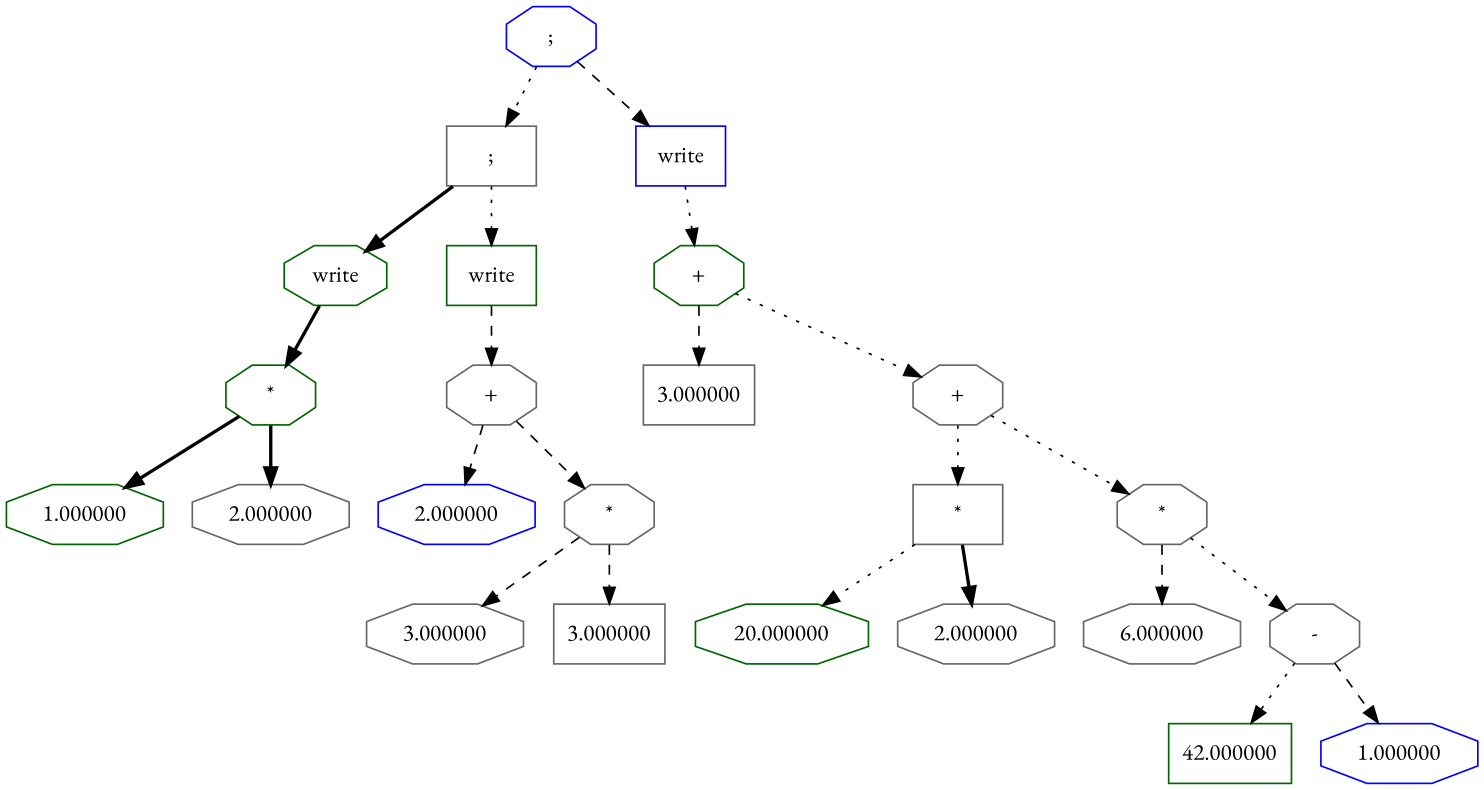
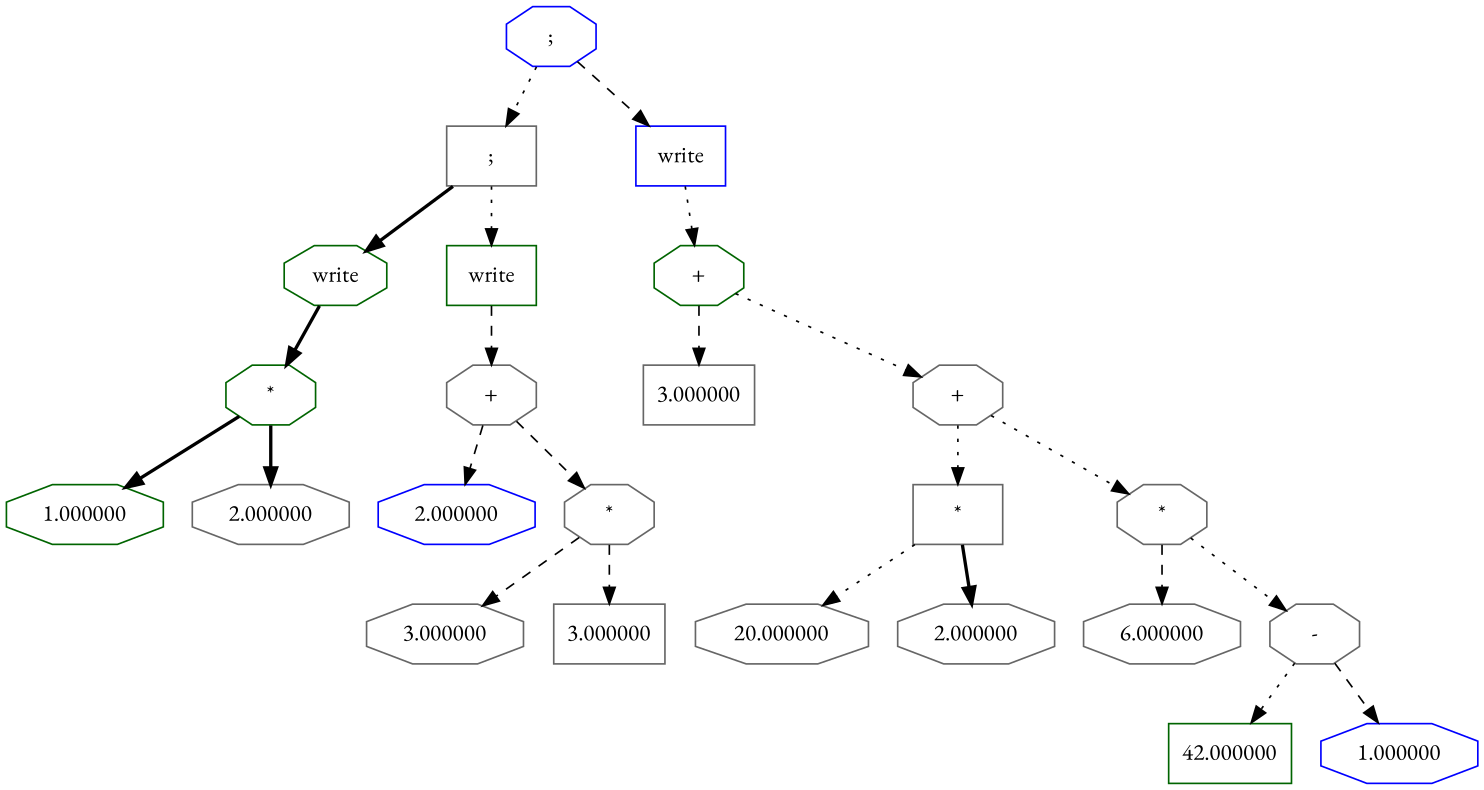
  digraph {
    fontname="EB Garamond"
    node [color=gray40 shape=octagon fontname="EB Garamond"]
    edge [style=dashed fontname="EB Garamond"]
    n1 [label=1.000000 color=darkgreen]
    n2 [label=2.000000]
    n3 [label="*" color=darkgreen]
    n4 [label=write color=darkgreen]
    n5 [label=2.000000 color=blue]
    n6 [label=3.000000]
    n7 [label=3.000000 shape=box]
    n8 [label="*"]
    n9 [label="+"]
    n10 [label=write color=darkgreen shape=box]
    n11 [label=";" shape=box]
    n12 [label=3.000000 shape=box]
-   n13 [label=20.000000 color=darkgreen]
+   n13 [label=20.000000]
    n14 [label=2.000000]
    n15 [label="*" shape=box]
    n16 [label=6.000000]
    n17 [label=42.000000 color=darkgreen shape=box]
    n18 [label=1.000000 color=blue]
    n19 [label="-"]
    n20 [label="*"]
    n21 [label="+"]
    n22 [label="+" color=darkgreen]
    n23 [label=write color=blue shape=box]
    n24 [label=";" color=blue]
    n3 -> n1 [style=bold]
    n3 -> n2 [style=bold]
    n4 -> n3 [style=bold]
    n8 -> n6
    n8 -> n7
    n9 -> n5
    n9 -> n8
    n10 -> n9
    n11 -> n4 [style=bold]
    n11 -> n10 [style=dotted]
    n15 -> n13 [style=dotted]
    n15 -> n14 [style=bold]
    n19 -> n17 [style=dotted]
    n19 -> n18
    n20 -> n16
    n20 -> n19 [style=dotted]
    n21 -> n15 [style=dotted]
    n21 -> n20 [style=dotted]
    n22 -> n12
    n22 -> n21 [style=dotted]
    n23 -> n22 [style=dotted]
    n24 -> n11 [style=dotted]
    n24 -> n23
  }
